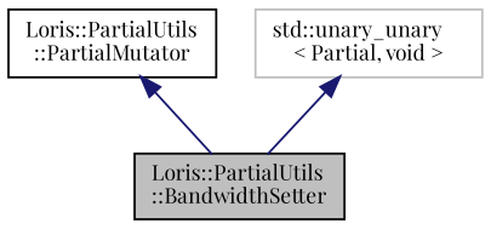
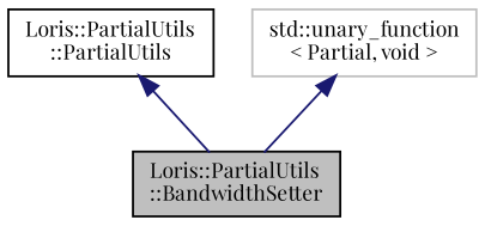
  digraph {
    fontname="Playfair Display"
    node [color=black fillcolor=white fontname="Playfair Display" fontsize=10 shape=record style=filled]
    edge [color=midnightblue dir=back fontname="Playfair Display" fontsize=10 labelfontname=Helvetica labelfontsize=10 style=solid]
    n1 [fillcolor=grey75 fontcolor=black height=0.2 label="Loris::PartialUtils\l::BandwidthSetter" width=0.4]
-   n2 [height=0.2 label="Loris::PartialUtils\l::PartialMutator" width=0.4]
-   n3 [color=grey75 height=0.2 label="std::unary_unary\l\< Partial, void \>" width=0.4]
+   n2 [height=0.2 label="Loris::PartialUtils\l::PartialUtils" width=0.4]
+   n3 [color=grey75 height=0.2 label="std::unary_function\l\< Partial, void \>" width=0.4]
    n2 -> n1
    n3 -> n1
  }
